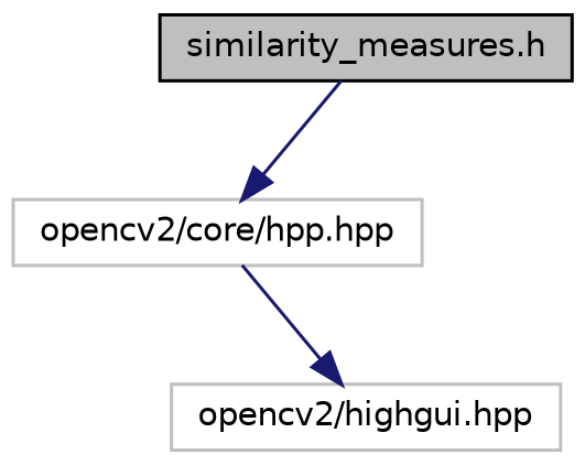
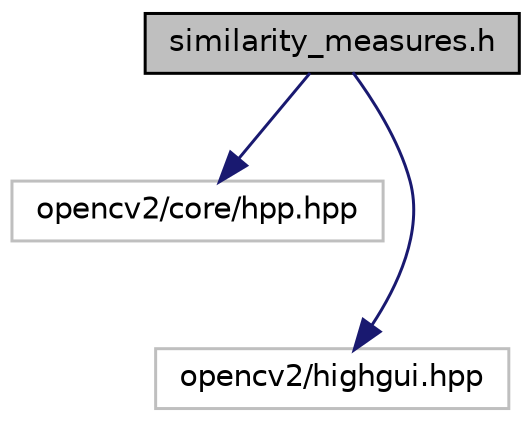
  digraph {
    node [color=grey75 fillcolor=white fontname=Helvetica fontsize=10 shape=record style=filled]
    edge [color=midnightblue fontname=Helvetica fontsize=10 labelfontname=Helvetica labelfontsize=10 style=solid]
    n1 [color=black fillcolor=grey75 fontcolor=black height=0.2 label="similarity_measures.h" width=0.4]
    n2 [height=0.2 label="opencv2/core/hpp.hpp" width=0.4]
    n3 [height=0.2 label="opencv2/highgui.hpp" width=0.4]
    n1 -> n2
-   n2 -> n3
+   n1 -> n3
  }
